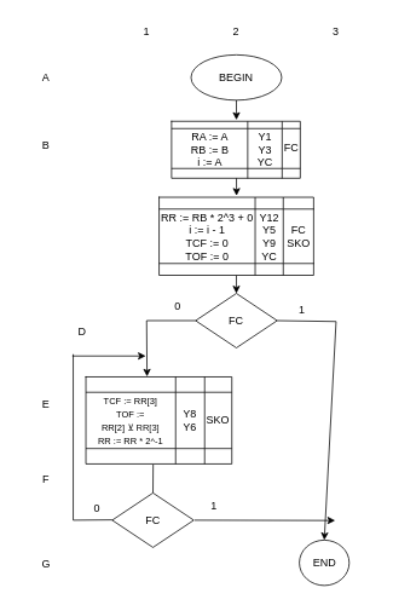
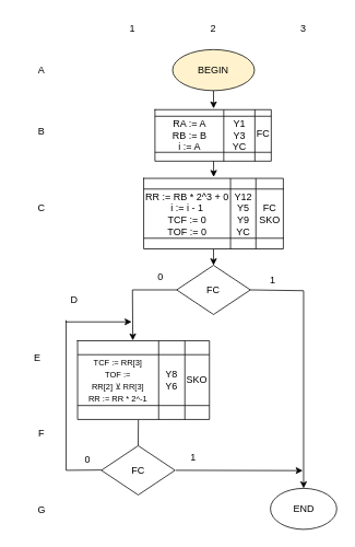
  <mxCell id="0" />
  <mxCell id="1" parent="0" />
- <mxCell id="2" value="BEGIN" style="ellipse;whiteSpace=wrap;html=1;" parent="1" vertex="1"><mxGeometry x="210" y="60" width="100" height="50" as="geometry" /></mxCell>
+ <mxCell id="2" value="BEGIN" style="ellipse;whiteSpace=wrap;html=1;fillColor=#fff2cc;" parent="1" vertex="1"><mxGeometry x="210" y="60" width="100" height="50" as="geometry" /></mxCell>
  <mxCell id="3" value="FC" style="rhombus;whiteSpace=wrap;html=1;fontFamily=Helvetica;fontSize=12;" parent="1" vertex="1"><mxGeometry x="215" y="323" width="90" height="60" as="geometry" /></mxCell>
  <mxCell id="4" value="" style="endArrow=none;html=1;rounded=0;fontFamily=Helvetica;fontSize=12;exitX=1;exitY=0.5;exitDx=0;exitDy=0;" parent="1" source="3" edge="1"><mxGeometry width="50" height="50" relative="1" as="geometry"><mxPoint x="331" y="312" as="sourcePoint" /><mxPoint x="370" y="354" as="targetPoint" /></mxGeometry></mxCell>
  <mxCell id="5" value="" style="endArrow=classic;html=1;rounded=0;fontFamily=Helvetica;fontSize=12;entryX=0.5;entryY=0;entryDx=0;entryDy=0;" parent="1" target="10" edge="1"><mxGeometry width="50" height="50" relative="1" as="geometry"><mxPoint x="370" y="354" as="sourcePoint" /><mxPoint x="370" y="433" as="targetPoint" /></mxGeometry></mxCell>
  <mxCell id="6" value="" style="endArrow=classic;html=1;rounded=0;fontFamily=Helvetica;fontSize=12;exitX=0.5;exitY=1;exitDx=0;exitDy=0;entryX=0.501;entryY=-0.128;entryDx=0;entryDy=0;entryPerimeter=0;" parent="1" target="38" edge="1"><mxGeometry width="50" height="50" relative="1" as="geometry"><mxPoint x="260" y="180" as="sourcePoint" /><mxPoint x="260" y="200" as="targetPoint" /></mxGeometry></mxCell>
  <mxCell id="7" value="" style="endArrow=classic;html=1;rounded=0;fontFamily=Helvetica;fontSize=12;exitX=0.5;exitY=1;exitDx=0;exitDy=0;entryX=0.504;entryY=-0.188;entryDx=0;entryDy=0;entryPerimeter=0;" parent="1" source="2" target="25" edge="1"><mxGeometry width="50" height="50" relative="1" as="geometry"><mxPoint x="330" y="290" as="sourcePoint" /><mxPoint x="260" y="140" as="targetPoint" /></mxGeometry></mxCell>
  <mxCell id="8" value="" style="endArrow=none;html=1;rounded=0;fontFamily=Helvetica;fontSize=12;exitX=0;exitY=0.5;exitDx=0;exitDy=0;" parent="1" source="3" edge="1"><mxGeometry width="50" height="50" relative="1" as="geometry"><mxPoint x="331" y="392" as="sourcePoint" /><mxPoint x="161" y="353" as="targetPoint" /></mxGeometry></mxCell>
  <mxCell id="9" value="" style="endArrow=classic;html=1;rounded=0;fontFamily=Helvetica;fontSize=12;entryX=0.419;entryY=-0.02;entryDx=0;entryDy=0;entryPerimeter=0;" parent="1" target="51" edge="1"><mxGeometry width="50" height="50" relative="1" as="geometry"><mxPoint x="161" y="353" as="sourcePoint" /><mxPoint x="162" y="411" as="targetPoint" /></mxGeometry></mxCell>
- <mxCell id="10" value="END" style="ellipse;whiteSpace=wrap;html=1;fontFamily=Helvetica;fontSize=12;" parent="1" vertex="1"><mxGeometry x="329.5" y="595" width="55" height="50" as="geometry" /></mxCell>
+ <mxCell id="10" value="END" style="ellipse;whiteSpace=wrap;html=1;fontFamily=Helvetica;fontSize=12;" parent="1" vertex="1"><mxGeometry x="329.5" y="595" width="81" height="50" as="geometry" /></mxCell>
  <mxCell id="11" value="" style="endArrow=none;html=1;rounded=0;fontFamily=Helvetica;fontSize=12;" parent="1" edge="1"><mxGeometry width="50" height="50" relative="1" as="geometry"><mxPoint x="80" y="573" as="sourcePoint" /><mxPoint x="80" y="390" as="targetPoint" /></mxGeometry></mxCell>
  <mxCell id="12" value="" style="endArrow=classic;html=1;rounded=0;fontFamily=Helvetica;fontSize=12;" parent="1" edge="1"><mxGeometry width="50" height="50" relative="1" as="geometry"><mxPoint x="79" y="392" as="sourcePoint" /><mxPoint x="160" y="392" as="targetPoint" /></mxGeometry></mxCell>
  <mxCell id="13" value="1" style="text;html=1;strokeColor=none;fillColor=none;align=center;verticalAlign=middle;whiteSpace=wrap;rounded=0;fontFamily=Helvetica;fontSize=12;" parent="1" vertex="1"><mxGeometry x="131" width="60" height="30" as="geometry" y="20" /></mxCell>
  <mxCell id="14" value="2" style="text;html=1;strokeColor=none;fillColor=none;align=center;verticalAlign=middle;whiteSpace=wrap;rounded=0;fontFamily=Helvetica;fontSize=12;" parent="1" vertex="1"><mxGeometry x="229.5" width="60" height="30" as="geometry" y="20" /></mxCell>
  <mxCell id="15" value="3" style="text;html=1;strokeColor=none;fillColor=none;align=center;verticalAlign=middle;whiteSpace=wrap;rounded=0;fontFamily=Helvetica;fontSize=12;" parent="1" vertex="1"><mxGeometry x="340" width="60" height="30" as="geometry" y="20" /></mxCell>
  <mxCell id="16" value="A" style="text;html=1;strokeColor=none;fillColor=none;align=center;verticalAlign=middle;whiteSpace=wrap;rounded=0;fontFamily=Helvetica;fontSize=12;" parent="1" vertex="1"><mxGeometry x="20" y="70" width="60" height="30" as="geometry" /></mxCell>
  <mxCell id="17" value="B" style="text;html=1;strokeColor=none;fillColor=none;align=center;verticalAlign=middle;whiteSpace=wrap;rounded=0;fontFamily=Helvetica;fontSize=12;" parent="1" vertex="1"><mxGeometry x="20" y="145" width="60" height="30" as="geometry" /></mxCell>
+ <mxCell id="18" value="C" style="text;html=1;strokeColor=none;fillColor=none;align=center;verticalAlign=middle;whiteSpace=wrap;rounded=0;fontFamily=Helvetica;fontSize=12;" parent="1" vertex="1"><mxGeometry x="20" y="238" width="60" height="30" as="geometry" /></mxCell>
  <mxCell id="19" value="D" style="text;html=1;strokeColor=none;fillColor=none;align=center;verticalAlign=middle;whiteSpace=wrap;rounded=0;fontFamily=Helvetica;fontSize=12;" parent="1" vertex="1"><mxGeometry x="60" y="351" width="60" height="30" as="geometry" /></mxCell>
- <mxCell id="20" value="E" style="text;html=1;strokeColor=none;fillColor=none;align=center;verticalAlign=middle;whiteSpace=wrap;rounded=0;fontFamily=Helvetica;fontSize=12;" parent="1" vertex="1"><mxGeometry x="20" y="431" width="60" height="30" as="geometry" /></mxCell>
+ <mxCell id="20" value="E" style="text;html=1;strokeColor=none;fillColor=none;align=center;verticalAlign=middle;whiteSpace=wrap;rounded=0;fontFamily=Helvetica;fontSize=12;" parent="1" vertex="1"><mxGeometry x="15" y="421" width="60" height="30" as="geometry" /></mxCell>
  <mxCell id="21" value="F" style="text;html=1;strokeColor=none;fillColor=none;align=center;verticalAlign=middle;whiteSpace=wrap;rounded=0;fontFamily=Helvetica;fontSize=12;" parent="1" vertex="1"><mxGeometry x="20" y="513" width="60" height="30" as="geometry" /></mxCell>
  <mxCell id="22" value="" style="endArrow=classic;html=1;rounded=0;entryX=0.5;entryY=0;entryDx=0;entryDy=0;" parent="1" source="46" target="3" edge="1"><mxGeometry width="50" height="50" relative="1" as="geometry"><mxPoint x="260" y="306" as="sourcePoint" /><mxPoint x="385" y="377" as="targetPoint" /></mxGeometry></mxCell>
  <mxCell id="23" value="" style="endArrow=none;html=1;rounded=0;entryX=0.461;entryY=1.006;entryDx=0;entryDy=0;entryPerimeter=0;exitX=0.5;exitY=0;exitDx=0;exitDy=0;" parent="1" source="63" target="50" edge="1"><mxGeometry width="50" height="50" relative="1" as="geometry"><mxPoint x="162" y="542" as="sourcePoint" /><mxPoint x="163" y="507" as="targetPoint" /></mxGeometry></mxCell>
  <mxCell id="24" value="" style="shape=table;html=1;whiteSpace=wrap;startSize=0;container=1;collapsible=0;childLayout=tableLayout;" parent="1" vertex="1"><mxGeometry x="188.5" y="133.25" width="142" height="62.75" as="geometry" /></mxCell>
  <mxCell id="25" value="" style="shape=tableRow;horizontal=0;startSize=0;swimlaneHead=0;swimlaneBody=0;top=0;left=0;bottom=0;right=0;collapsible=0;dropTarget=0;fillColor=none;points=[[0,0.5],[1,0.5]];portConstraint=eastwest;" parent="24" vertex="1"><mxGeometry width="142" height="8" as="geometry" /></mxCell>
  <mxCell id="26" value="" style="shape=partialRectangle;html=1;whiteSpace=wrap;connectable=0;fillColor=none;top=0;left=0;bottom=0;right=0;overflow=hidden;" parent="25" vertex="1"><mxGeometry width="84" height="8" as="geometry"><mxRectangle width="84" height="8" as="alternateBounds" /></mxGeometry></mxCell>
  <mxCell id="27" value="" style="shape=partialRectangle;html=1;whiteSpace=wrap;connectable=0;fillColor=none;top=0;left=0;bottom=0;right=0;overflow=hidden;" parent="25" vertex="1"><mxGeometry x="84" width="38" height="8" as="geometry"><mxRectangle width="38" height="8" as="alternateBounds" /></mxGeometry></mxCell>
  <mxCell id="28" value="" style="shape=partialRectangle;html=1;whiteSpace=wrap;connectable=0;fillColor=none;top=0;left=0;bottom=0;right=0;overflow=hidden;" parent="25" vertex="1"><mxGeometry x="122" width="20" height="8" as="geometry"><mxRectangle width="20" height="8" as="alternateBounds" /></mxGeometry></mxCell>
  <mxCell id="29" value="" style="shape=tableRow;horizontal=0;startSize=0;swimlaneHead=0;swimlaneBody=0;top=0;left=0;bottom=0;right=0;collapsible=0;dropTarget=0;fillColor=none;points=[[0,0.5],[1,0.5]];portConstraint=eastwest;" parent="24" vertex="1"><mxGeometry y="8" width="142" height="44" as="geometry" /></mxCell>
  <mxCell id="30" value="&lt;span&gt;RA := A&lt;/span&gt;&lt;br&gt;&lt;span&gt;RB := B&lt;br&gt;i := A&lt;br&gt;&lt;/span&gt;" style="shape=partialRectangle;html=1;whiteSpace=wrap;connectable=0;fillColor=none;top=0;left=0;bottom=0;right=0;overflow=hidden;" parent="29" vertex="1"><mxGeometry width="84" height="44" as="geometry"><mxRectangle width="84" height="44" as="alternateBounds" /></mxGeometry></mxCell>
  <mxCell id="31" value="Y1&lt;br&gt;Y3&lt;br&gt;YC" style="shape=partialRectangle;html=1;whiteSpace=wrap;connectable=0;fillColor=none;top=0;left=0;bottom=0;right=0;overflow=hidden;" parent="29" vertex="1"><mxGeometry x="84" width="38" height="44" as="geometry"><mxRectangle width="38" height="44" as="alternateBounds" /></mxGeometry></mxCell>
  <mxCell id="32" value="FC" style="shape=partialRectangle;html=1;whiteSpace=wrap;connectable=0;fillColor=none;top=0;left=0;bottom=0;right=0;overflow=hidden;" parent="29" vertex="1"><mxGeometry x="122" width="20" height="44" as="geometry"><mxRectangle width="20" height="44" as="alternateBounds" /></mxGeometry></mxCell>
  <mxCell id="33" value="" style="shape=tableRow;horizontal=0;startSize=0;swimlaneHead=0;swimlaneBody=0;top=0;left=0;bottom=0;right=0;collapsible=0;dropTarget=0;fillColor=none;points=[[0,0.5],[1,0.5]];portConstraint=eastwest;" parent="24" vertex="1"><mxGeometry y="52" width="142" height="11" as="geometry" /></mxCell>
  <mxCell id="34" value="" style="shape=partialRectangle;html=1;whiteSpace=wrap;connectable=0;fillColor=none;top=0;left=0;bottom=0;right=0;overflow=hidden;" parent="33" vertex="1"><mxGeometry width="84" height="11" as="geometry"><mxRectangle width="84" height="11" as="alternateBounds" /></mxGeometry></mxCell>
  <mxCell id="35" value="" style="shape=partialRectangle;html=1;whiteSpace=wrap;connectable=0;fillColor=none;top=0;left=0;bottom=0;right=0;overflow=hidden;" parent="33" vertex="1"><mxGeometry x="84" width="38" height="11" as="geometry"><mxRectangle width="38" height="11" as="alternateBounds" /></mxGeometry></mxCell>
  <mxCell id="36" value="" style="shape=partialRectangle;html=1;whiteSpace=wrap;connectable=0;fillColor=none;top=0;left=0;bottom=0;right=0;overflow=hidden;pointerEvents=1;" parent="33" vertex="1"><mxGeometry x="122" width="20" height="11" as="geometry"><mxRectangle width="20" height="11" as="alternateBounds" /></mxGeometry></mxCell>
  <mxCell id="37" value="" style="shape=table;html=1;whiteSpace=wrap;startSize=0;container=1;collapsible=0;childLayout=tableLayout;" parent="1" vertex="1"><mxGeometry x="174.75" y="217" width="170.5" height="86" as="geometry" /></mxCell>
  <mxCell id="38" value="" style="shape=tableRow;horizontal=0;startSize=0;swimlaneHead=0;swimlaneBody=0;top=0;left=0;bottom=0;right=0;collapsible=0;dropTarget=0;fillColor=none;points=[[0,0.5],[1,0.5]];portConstraint=eastwest;" parent="37" vertex="1"><mxGeometry width="170.5" height="13" as="geometry" /></mxCell>
  <mxCell id="39" value="" style="shape=partialRectangle;html=1;whiteSpace=wrap;connectable=0;fillColor=none;top=0;left=0;bottom=0;right=0;overflow=hidden;" parent="38" vertex="1"><mxGeometry width="106" height="13" as="geometry"><mxRectangle width="106" height="13" as="alternateBounds" /></mxGeometry></mxCell>
  <mxCell id="40" value="" style="shape=partialRectangle;html=1;whiteSpace=wrap;connectable=0;fillColor=none;top=0;left=0;bottom=0;right=0;overflow=hidden;" parent="38" vertex="1"><mxGeometry x="106" width="31" height="13" as="geometry"><mxRectangle width="31" height="13" as="alternateBounds" /></mxGeometry></mxCell>
  <mxCell id="41" value="" style="shape=partialRectangle;html=1;whiteSpace=wrap;connectable=0;fillColor=none;top=0;left=0;bottom=0;right=0;overflow=hidden;" parent="38" vertex="1"><mxGeometry x="137" width="34" height="13" as="geometry"><mxRectangle width="34" height="13" as="alternateBounds" /></mxGeometry></mxCell>
  <mxCell id="42" value="" style="shape=tableRow;horizontal=0;startSize=0;swimlaneHead=0;swimlaneBody=0;top=0;left=0;bottom=0;right=0;collapsible=0;dropTarget=0;fillColor=none;points=[[0,0.5],[1,0.5]];portConstraint=eastwest;" parent="37" vertex="1"><mxGeometry y="13" width="170.5" height="60" as="geometry" /></mxCell>
  <mxCell id="43" value="&lt;span&gt;RR := RB * 2^3 + 0&lt;/span&gt;&lt;br&gt;&lt;span&gt;i := i - 1&lt;br&gt;&lt;/span&gt;TCF := 0&lt;br&gt;TOF := 0&lt;span&gt;&lt;br&gt;&lt;/span&gt;" style="shape=partialRectangle;html=1;whiteSpace=wrap;connectable=0;fillColor=none;top=0;left=0;bottom=0;right=0;overflow=hidden;" parent="42" vertex="1"><mxGeometry width="106" height="60" as="geometry"><mxRectangle width="106" height="60" as="alternateBounds" /></mxGeometry></mxCell>
  <mxCell id="44" value="Y12&lt;br&gt;Y5&lt;br&gt;Y9&lt;br&gt;YC" style="shape=partialRectangle;html=1;whiteSpace=wrap;connectable=0;fillColor=none;top=0;left=0;bottom=0;right=0;overflow=hidden;" parent="42" vertex="1"><mxGeometry x="106" width="31" height="60" as="geometry"><mxRectangle width="31" height="60" as="alternateBounds" /></mxGeometry></mxCell>
  <mxCell id="45" value="FC&lt;br&gt;SKO" style="shape=partialRectangle;html=1;whiteSpace=wrap;connectable=0;fillColor=none;top=0;left=0;bottom=0;right=0;overflow=hidden;" parent="42" vertex="1"><mxGeometry x="137" width="34" height="60" as="geometry"><mxRectangle width="34" height="60" as="alternateBounds" /></mxGeometry></mxCell>
  <mxCell id="46" value="" style="shape=tableRow;horizontal=0;startSize=0;swimlaneHead=0;swimlaneBody=0;top=0;left=0;bottom=0;right=0;collapsible=0;dropTarget=0;fillColor=none;points=[[0,0.5],[1,0.5]];portConstraint=eastwest;" parent="37" vertex="1"><mxGeometry y="73" width="170.5" height="13" as="geometry" /></mxCell>
  <mxCell id="47" value="" style="shape=partialRectangle;html=1;whiteSpace=wrap;connectable=0;fillColor=none;top=0;left=0;bottom=0;right=0;overflow=hidden;" parent="46" vertex="1"><mxGeometry width="106" height="13" as="geometry"><mxRectangle width="106" height="13" as="alternateBounds" /></mxGeometry></mxCell>
  <mxCell id="48" value="" style="shape=partialRectangle;html=1;whiteSpace=wrap;connectable=0;fillColor=none;top=0;left=0;bottom=0;right=0;overflow=hidden;" parent="46" vertex="1"><mxGeometry x="106" width="31" height="13" as="geometry"><mxRectangle width="31" height="13" as="alternateBounds" /></mxGeometry></mxCell>
  <mxCell id="49" value="" style="shape=partialRectangle;html=1;whiteSpace=wrap;connectable=0;fillColor=none;top=0;left=0;bottom=0;right=0;overflow=hidden;pointerEvents=1;" parent="46" vertex="1"><mxGeometry x="137" width="34" height="13" as="geometry"><mxRectangle width="34" height="13" as="alternateBounds" /></mxGeometry></mxCell>
  <mxCell id="50" value="" style="shape=table;html=1;whiteSpace=wrap;startSize=0;container=1;collapsible=0;childLayout=tableLayout;" parent="1" vertex="1"><mxGeometry x="94" y="415" width="161" height="96" as="geometry" /></mxCell>
  <mxCell id="51" value="" style="shape=tableRow;horizontal=0;startSize=0;swimlaneHead=0;swimlaneBody=0;top=0;left=0;bottom=0;right=0;collapsible=0;dropTarget=0;fillColor=none;points=[[0,0.5],[1,0.5]];portConstraint=eastwest;" parent="50" vertex="1"><mxGeometry width="161" height="17" as="geometry" /></mxCell>
  <mxCell id="52" value="" style="shape=partialRectangle;html=1;whiteSpace=wrap;connectable=0;fillColor=none;top=0;left=0;bottom=0;right=0;overflow=hidden;" parent="51" vertex="1"><mxGeometry width="99" height="17" as="geometry"><mxRectangle width="99" height="17" as="alternateBounds" /></mxGeometry></mxCell>
  <mxCell id="53" value="" style="shape=partialRectangle;html=1;whiteSpace=wrap;connectable=0;fillColor=none;top=0;left=0;bottom=0;right=0;overflow=hidden;" parent="51" vertex="1"><mxGeometry x="99" width="32" height="17" as="geometry"><mxRectangle width="32" height="17" as="alternateBounds" /></mxGeometry></mxCell>
  <mxCell id="54" value="" style="shape=partialRectangle;html=1;whiteSpace=wrap;connectable=0;fillColor=none;top=0;left=0;bottom=0;right=0;overflow=hidden;" parent="51" vertex="1"><mxGeometry x="131" width="30" height="17" as="geometry"><mxRectangle width="30" height="17" as="alternateBounds" /></mxGeometry></mxCell>
  <mxCell id="55" value="" style="shape=tableRow;horizontal=0;startSize=0;swimlaneHead=0;swimlaneBody=0;top=0;left=0;bottom=0;right=0;collapsible=0;dropTarget=0;fillColor=none;points=[[0,0.5],[1,0.5]];portConstraint=eastwest;" parent="50" vertex="1"><mxGeometry y="17" width="161" height="62" as="geometry" /></mxCell>
  <mxCell id="56" value="&lt;font style=&quot;font-size: 10px&quot;&gt;&lt;span&gt;TCF := RR[3]&lt;/span&gt;&lt;br&gt;&lt;span&gt;TOF := RR[2]&amp;nbsp;&lt;/span&gt;&lt;span style=&quot;color: rgb(17 , 17 , 17) ; background-color: rgb(255 , 255 , 255)&quot;&gt;&lt;font face=&quot;u2000&quot;&gt;⊻&amp;nbsp;&lt;/font&gt;RR[3]&lt;br&gt;&lt;/span&gt;RR := RR * 2^-1&lt;span style=&quot;color: rgb(17 , 17 , 17) ; background-color: rgb(255 , 255 , 255)&quot;&gt;&lt;br&gt;&lt;/span&gt;&lt;/font&gt;" style="shape=partialRectangle;html=1;whiteSpace=wrap;connectable=0;fillColor=none;top=0;left=0;bottom=0;right=0;overflow=hidden;" parent="55" vertex="1"><mxGeometry width="99" height="62" as="geometry"><mxRectangle width="99" height="62" as="alternateBounds" /></mxGeometry></mxCell>
  <mxCell id="57" value="Y8&lt;br&gt;Y6" style="shape=partialRectangle;html=1;whiteSpace=wrap;connectable=0;fillColor=none;top=0;left=0;bottom=0;right=0;overflow=hidden;" parent="55" vertex="1"><mxGeometry x="99" width="32" height="62" as="geometry"><mxRectangle width="32" height="62" as="alternateBounds" /></mxGeometry></mxCell>
  <mxCell id="58" value="SKO" style="shape=partialRectangle;html=1;whiteSpace=wrap;connectable=0;fillColor=none;top=0;left=0;bottom=0;right=0;overflow=hidden;" parent="55" vertex="1"><mxGeometry x="131" width="30" height="62" as="geometry"><mxRectangle width="30" height="62" as="alternateBounds" /></mxGeometry></mxCell>
  <mxCell id="59" value="" style="shape=tableRow;horizontal=0;startSize=0;swimlaneHead=0;swimlaneBody=0;top=0;left=0;bottom=0;right=0;collapsible=0;dropTarget=0;fillColor=none;points=[[0,0.5],[1,0.5]];portConstraint=eastwest;" parent="50" vertex="1"><mxGeometry y="79" width="161" height="17" as="geometry" /></mxCell>
  <mxCell id="60" value="" style="shape=partialRectangle;html=1;whiteSpace=wrap;connectable=0;fillColor=none;top=0;left=0;bottom=0;right=0;overflow=hidden;" parent="59" vertex="1"><mxGeometry width="99" height="17" as="geometry"><mxRectangle width="99" height="17" as="alternateBounds" /></mxGeometry></mxCell>
  <mxCell id="61" value="" style="shape=partialRectangle;html=1;whiteSpace=wrap;connectable=0;fillColor=none;top=0;left=0;bottom=0;right=0;overflow=hidden;" parent="59" vertex="1"><mxGeometry x="99" width="32" height="17" as="geometry"><mxRectangle width="32" height="17" as="alternateBounds" /></mxGeometry></mxCell>
  <mxCell id="62" value="" style="shape=partialRectangle;html=1;whiteSpace=wrap;connectable=0;fillColor=none;top=0;left=0;bottom=0;right=0;overflow=hidden;pointerEvents=1;" parent="59" vertex="1"><mxGeometry x="131" width="30" height="17" as="geometry"><mxRectangle width="30" height="17" as="alternateBounds" /></mxGeometry></mxCell>
  <mxCell id="63" value="FC" style="rhombus;whiteSpace=wrap;html=1;fontFamily=Helvetica;fontSize=12;" parent="1" vertex="1"><mxGeometry x="123" y="543" width="90" height="60" as="geometry" /></mxCell>
  <mxCell id="64" value="" style="endArrow=none;html=1;rounded=0;fontFamily=Helvetica;fontSize=12;" parent="1" edge="1"><mxGeometry width="50" height="50" relative="1" as="geometry"><mxPoint x="80" y="573" as="sourcePoint" /><mxPoint x="123" y="572.66" as="targetPoint" /></mxGeometry></mxCell>
  <mxCell id="65" value="" style="endArrow=classic;html=1;rounded=0;fontFamily=Helvetica;fontSize=12;exitX=1.007;exitY=0.822;exitDx=0;exitDy=0;exitPerimeter=0;" parent="1" edge="1"><mxGeometry width="50" height="50" relative="1" as="geometry"><mxPoint x="214" y="573" as="sourcePoint" /><mxPoint x="369" y="573.34" as="targetPoint" /></mxGeometry></mxCell>
  <mxCell id="66" value="G&lt;br&gt;" style="text;html=1;align=center;verticalAlign=middle;resizable=0;points=[];autosize=1;strokeColor=none;fillColor=none;" parent="1" vertex="1"><mxGeometry x="40" y="613" width="19" height="18" as="geometry" /></mxCell>
  <mxCell id="67" value="1" style="text;html=1;align=center;verticalAlign=middle;resizable=0;points=[];autosize=1;strokeColor=none;fillColor=none;" vertex="1" parent="1"><mxGeometry x="323" y="333" width="17" height="18" as="geometry" /></mxCell>
  <mxCell id="68" value="0" style="text;html=1;align=center;verticalAlign=middle;resizable=0;points=[];autosize=1;strokeColor=none;fillColor=none;" vertex="1" parent="1"><mxGeometry x="186" y="329" width="17" height="18" as="geometry" /></mxCell>
  <mxCell id="69" value="1" style="text;html=1;align=center;verticalAlign=middle;resizable=0;points=[];autosize=1;strokeColor=none;fillColor=none;" vertex="1" parent="1"><mxGeometry x="226" y="548" width="17" height="18" as="geometry" /></mxCell>
  <mxCell id="70" value="0" style="text;html=1;align=center;verticalAlign=middle;resizable=0;points=[];autosize=1;strokeColor=none;fillColor=none;" vertex="1" parent="1"><mxGeometry x="97" y="551" width="17" height="18" as="geometry" /></mxCell>
